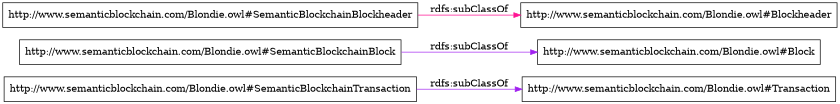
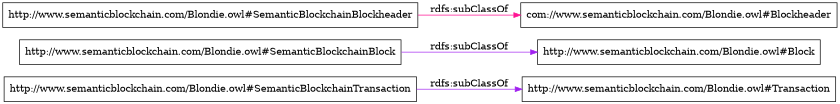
  digraph {
    rankdir=LR
    node [color=black shape=rectangle]
    edge [color=purple]
    "http://www.semanticblockchain.com/Blondie.owl#SemanticBlockchainTransaction"
    "http://www.semanticblockchain.com/Blondie.owl#Transaction"
    "http://www.semanticblockchain.com/Blondie.owl#SemanticBlockchainBlock"
    "http://www.semanticblockchain.com/Blondie.owl#Block"
    "http://www.semanticblockchain.com/Blondie.owl#SemanticBlockchainBlockheader"
-   "http://www.semanticblockchain.com/Blondie.owl#Blockheader"
+   "http://www.semanticblockchain.com/Blondie.owl#Blockheader" [label="com://www.semanticblockchain.com/Blondie.owl#Blockheader"]
    "http://www.semanticblockchain.com/Blondie.owl#SemanticBlockchainTransaction" -> "http://www.semanticblockchain.com/Blondie.owl#Transaction" [label="rdfs:subClassOf"]
    "http://www.semanticblockchain.com/Blondie.owl#SemanticBlockchainBlock" -> "http://www.semanticblockchain.com/Blondie.owl#Block" [label="rdfs:subClassOf"]
    "http://www.semanticblockchain.com/Blondie.owl#SemanticBlockchainBlockheader" -> "http://www.semanticblockchain.com/Blondie.owl#Blockheader" [label="rdfs:subClassOf" color=deeppink]
  }
